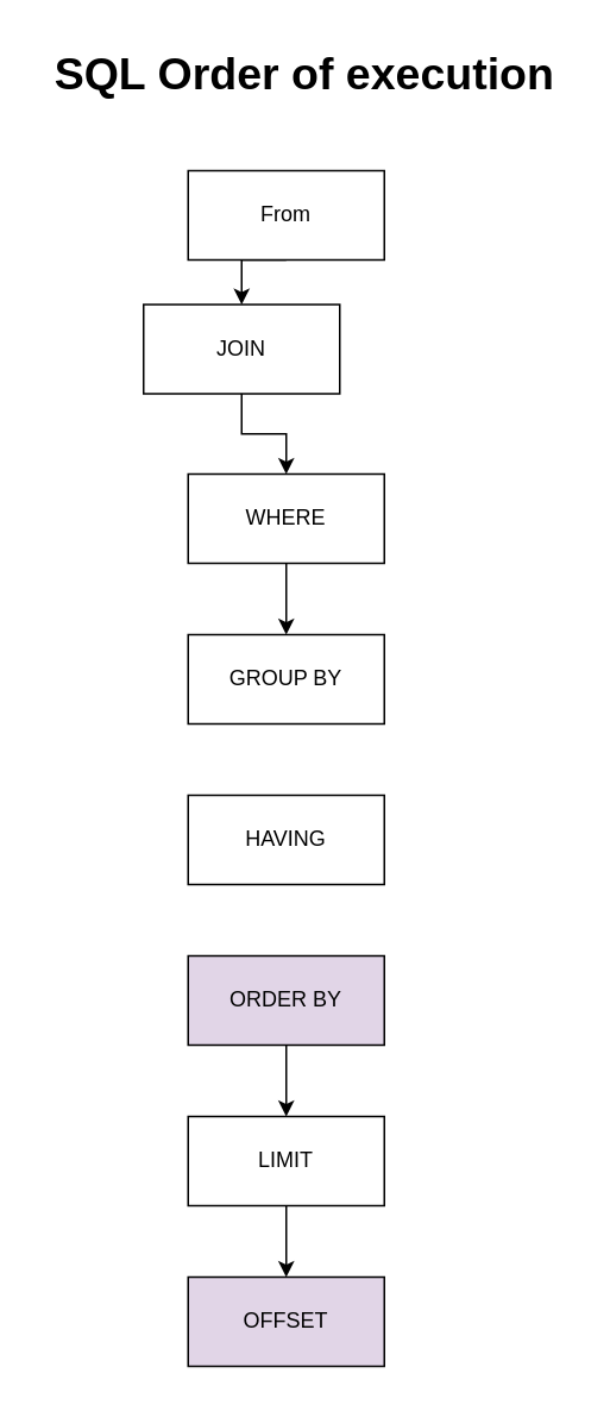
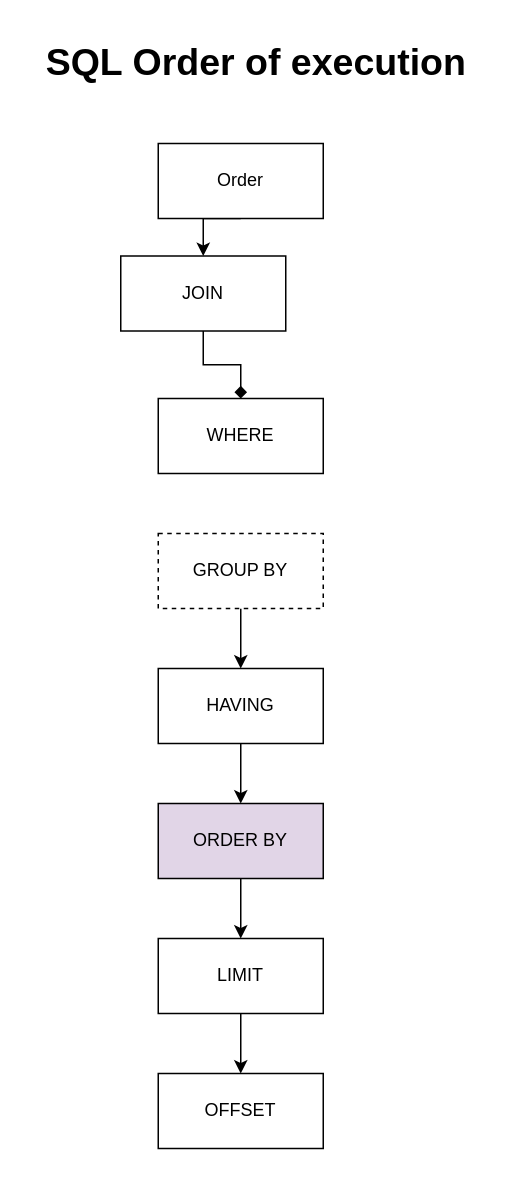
  <mxCell id="0" />
  <mxCell id="1" parent="0" />
  <mxCell id="2" value="&lt;font style=&quot;font-size: 25px;&quot;&gt;&lt;b&gt;SQL Order of execution&lt;/b&gt;&lt;/font&gt;" style="text;html=1;align=center;verticalAlign=middle;resizable=0;points=[];autosize=1;strokeColor=none;fillColor=none;" vertex="1" parent="1"><mxGeometry x="20" y="20" width="300" height="40" as="geometry" /></mxCell>
  <mxCell id="3" style="edgeStyle=orthogonalEdgeStyle;rounded=0;orthogonalLoop=1;jettySize=auto;html=1;exitX=0.5;exitY=1;exitDx=0;exitDy=0;entryX=0.5;entryY=0;entryDx=0;entryDy=0;" edge="1" parent="1" source="4" target="6"><mxGeometry relative="1" as="geometry" /></mxCell>
- <mxCell id="4" value="From" style="html=1;whiteSpace=wrap;" vertex="1" parent="1"><mxGeometry x="105" y="95" width="110" height="50" as="geometry" /></mxCell>
- <mxCell id="5" style="edgeStyle=orthogonalEdgeStyle;rounded=0;orthogonalLoop=1;jettySize=auto;html=1;" edge="1" parent="1" source="6" target="8"><mxGeometry relative="1" as="geometry" /></mxCell>
+ <mxCell id="4" value="Order" style="html=1;whiteSpace=wrap;" vertex="1" parent="1"><mxGeometry x="105" y="95" width="110" height="50" as="geometry" /></mxCell>
+ <mxCell id="5" style="edgeStyle=orthogonalEdgeStyle;rounded=0;orthogonalLoop=1;jettySize=auto;html=1;endArrow=diamond;" edge="1" parent="1" source="6" target="8"><mxGeometry relative="1" as="geometry" /></mxCell>
  <mxCell id="6" value="JOIN" style="html=1;whiteSpace=wrap;" vertex="1" parent="1"><mxGeometry x="80" y="170" width="110" height="50" as="geometry" /></mxCell>
- <mxCell id="7" style="edgeStyle=orthogonalEdgeStyle;rounded=0;orthogonalLoop=1;jettySize=auto;html=1;" edge="1" parent="1" source="8" target="10"><mxGeometry relative="1" as="geometry" /></mxCell>
  <mxCell id="8" value="WHERE" style="html=1;whiteSpace=wrap;" vertex="1" parent="1"><mxGeometry x="105" y="265" width="110" height="50" as="geometry" /></mxCell>
- <mxCell id="10" value="GROUP BY" style="html=1;whiteSpace=wrap;" vertex="1" parent="1"><mxGeometry x="105" y="355" width="110" height="50" as="geometry" /></mxCell>
+ <mxCell id="9" style="edgeStyle=orthogonalEdgeStyle;rounded=0;orthogonalLoop=1;jettySize=auto;html=1;entryX=0.5;entryY=0;entryDx=0;entryDy=0;" edge="1" parent="1" source="10" target="12"><mxGeometry relative="1" as="geometry" /></mxCell>
+ <mxCell id="10" value="GROUP BY" style="html=1;whiteSpace=wrap;dashed=1;" vertex="1" parent="1"><mxGeometry x="105" y="355" width="110" height="50" as="geometry" /></mxCell>
+ <mxCell id="11" style="edgeStyle=orthogonalEdgeStyle;rounded=0;orthogonalLoop=1;jettySize=auto;html=1;" edge="1" parent="1" source="12" target="14"><mxGeometry relative="1" as="geometry" /></mxCell>
  <mxCell id="12" value="HAVING" style="html=1;whiteSpace=wrap;" vertex="1" parent="1"><mxGeometry x="105" y="445" width="110" height="50" as="geometry" /></mxCell>
  <mxCell id="13" style="edgeStyle=orthogonalEdgeStyle;rounded=0;orthogonalLoop=1;jettySize=auto;html=1;" edge="1" parent="1" source="14" target="16"><mxGeometry relative="1" as="geometry" /></mxCell>
  <mxCell id="14" value="ORDER BY" style="html=1;whiteSpace=wrap;fillColor=#e1d5e7;" vertex="1" parent="1"><mxGeometry x="105" y="535" width="110" height="50" as="geometry" /></mxCell>
  <mxCell id="15" style="edgeStyle=orthogonalEdgeStyle;rounded=0;orthogonalLoop=1;jettySize=auto;html=1;" edge="1" parent="1" source="16" target="17"><mxGeometry relative="1" as="geometry" /></mxCell>
  <mxCell id="16" value="LIMIT" style="html=1;whiteSpace=wrap;" vertex="1" parent="1"><mxGeometry x="105" y="625" width="110" height="50" as="geometry" /></mxCell>
- <mxCell id="17" value="OFFSET" style="html=1;whiteSpace=wrap;fillColor=#e1d5e7;" vertex="1" parent="1"><mxGeometry x="105" y="715" width="110" height="50" as="geometry" /></mxCell>
+ <mxCell id="17" value="OFFSET" style="html=1;whiteSpace=wrap;" vertex="1" parent="1"><mxGeometry x="105" y="715" width="110" height="50" as="geometry" /></mxCell>
